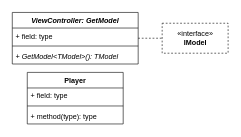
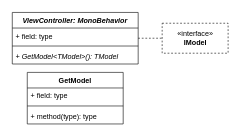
  <mxCell id="0" />
  <mxCell id="1" parent="0" />
  <mxCell id="2" style="edgeStyle=orthogonalEdgeStyle;rounded=0;orthogonalLoop=1;jettySize=auto;html=1;dashed=1;endArrow=none;" edge="1" parent="1" source="3" target="7"><mxGeometry relative="1" as="geometry" /></mxCell>
- <mxCell id="3" value="ViewController: GetModel" style="swimlane;fontStyle=3;align=center;verticalAlign=top;childLayout=stackLayout;horizontal=1;startSize=26;horizontalStack=0;resizeParent=1;resizeParentMax=0;resizeLast=0;collapsible=1;marginBottom=0;" vertex="1" parent="1"><mxGeometry x="20" y="20" width="210" height="86" as="geometry" /></mxCell>
+ <mxCell id="3" value="ViewController: MonoBehavior" style="swimlane;fontStyle=3;align=center;verticalAlign=top;childLayout=stackLayout;horizontal=1;startSize=26;horizontalStack=0;resizeParent=1;resizeParentMax=0;resizeLast=0;collapsible=1;marginBottom=0;" vertex="1" parent="1"><mxGeometry x="20" y="20" width="210" height="86" as="geometry" /></mxCell>
  <mxCell id="4" value="+ field: type" style="text;strokeColor=none;fillColor=none;align=left;verticalAlign=top;spacingLeft=4;spacingRight=4;overflow=hidden;rotatable=0;points=[[0,0.5],[1,0.5]];portConstraint=eastwest;" vertex="1" parent="3"><mxGeometry y="26" width="210" height="26" as="geometry" /></mxCell>
  <mxCell id="5" value="" style="line;strokeWidth=1;fillColor=none;align=left;verticalAlign=middle;spacingTop=-1;spacingLeft=3;spacingRight=3;rotatable=0;labelPosition=right;points=[];portConstraint=eastwest;strokeColor=inherit;" vertex="1" parent="3"><mxGeometry y="52" width="210" height="8" as="geometry" /></mxCell>
  <mxCell id="6" value="+ GetModel&lt;TModel&gt;(): TModel" style="text;strokeColor=none;fillColor=none;align=left;verticalAlign=top;spacingLeft=4;spacingRight=4;overflow=hidden;rotatable=0;points=[[0,0.5],[1,0.5]];portConstraint=eastwest;fontStyle=2" vertex="1" parent="3"><mxGeometry y="60" width="210" height="26" as="geometry" /></mxCell>
  <mxCell id="7" value="«interface»&lt;br&gt;&lt;b&gt;IModel&lt;/b&gt;" style="html=1;dashed=1;" vertex="1" parent="1"><mxGeometry x="270" y="38" width="110" height="50" as="geometry" /></mxCell>
- <mxCell id="8" value="Player" style="swimlane;fontStyle=1;align=center;verticalAlign=top;childLayout=stackLayout;horizontal=1;startSize=26;horizontalStack=0;resizeParent=1;resizeParentMax=0;resizeLast=0;collapsible=1;marginBottom=0;" vertex="1" parent="1"><mxGeometry x="45" y="120" width="160" height="86" as="geometry" /></mxCell>
+ <mxCell id="8" value="GetModel" style="swimlane;fontStyle=1;align=center;verticalAlign=top;childLayout=stackLayout;horizontal=1;startSize=26;horizontalStack=0;resizeParent=1;resizeParentMax=0;resizeLast=0;collapsible=1;marginBottom=0;" vertex="1" parent="1"><mxGeometry x="45" y="120" width="160" height="86" as="geometry" /></mxCell>
  <mxCell id="9" value="+ field: type" style="text;strokeColor=none;fillColor=none;align=left;verticalAlign=top;spacingLeft=4;spacingRight=4;overflow=hidden;rotatable=0;points=[[0,0.5],[1,0.5]];portConstraint=eastwest;" vertex="1" parent="8"><mxGeometry y="26" width="160" height="26" as="geometry" /></mxCell>
  <mxCell id="10" value="" style="line;strokeWidth=1;fillColor=none;align=left;verticalAlign=middle;spacingTop=-1;spacingLeft=3;spacingRight=3;rotatable=0;labelPosition=right;points=[];portConstraint=eastwest;strokeColor=inherit;" vertex="1" parent="8"><mxGeometry y="52" width="160" height="8" as="geometry" /></mxCell>
  <mxCell id="11" value="+ method(type): type" style="text;strokeColor=none;fillColor=none;align=left;verticalAlign=top;spacingLeft=4;spacingRight=4;overflow=hidden;rotatable=0;points=[[0,0.5],[1,0.5]];portConstraint=eastwest;" vertex="1" parent="8"><mxGeometry y="60" width="160" height="26" as="geometry" /></mxCell>
